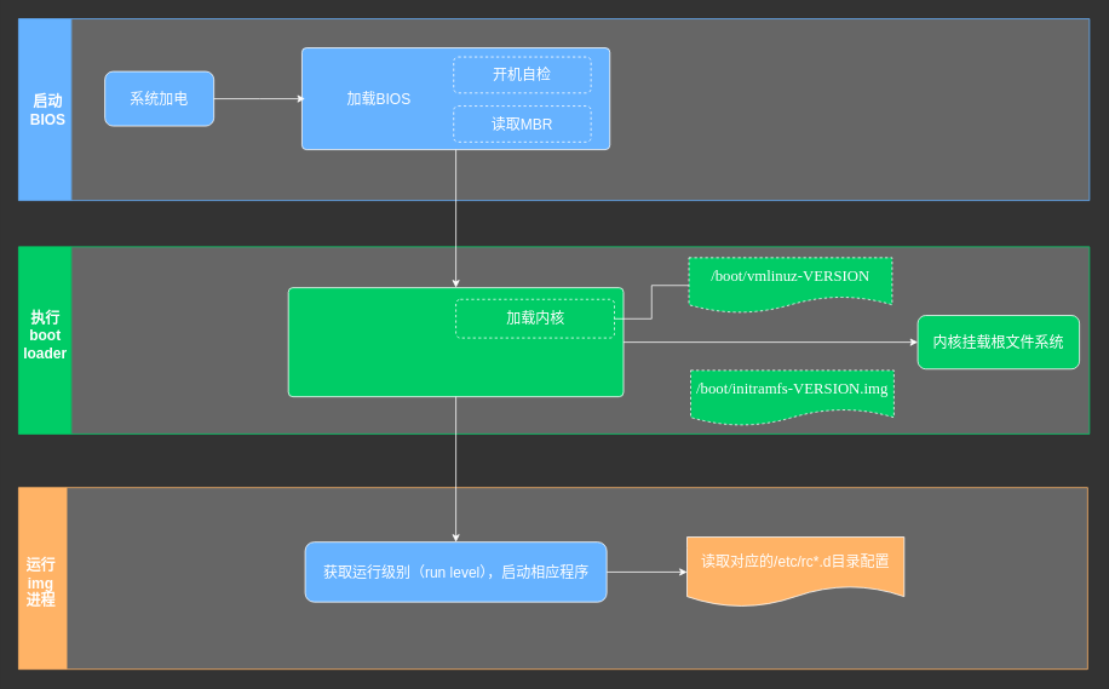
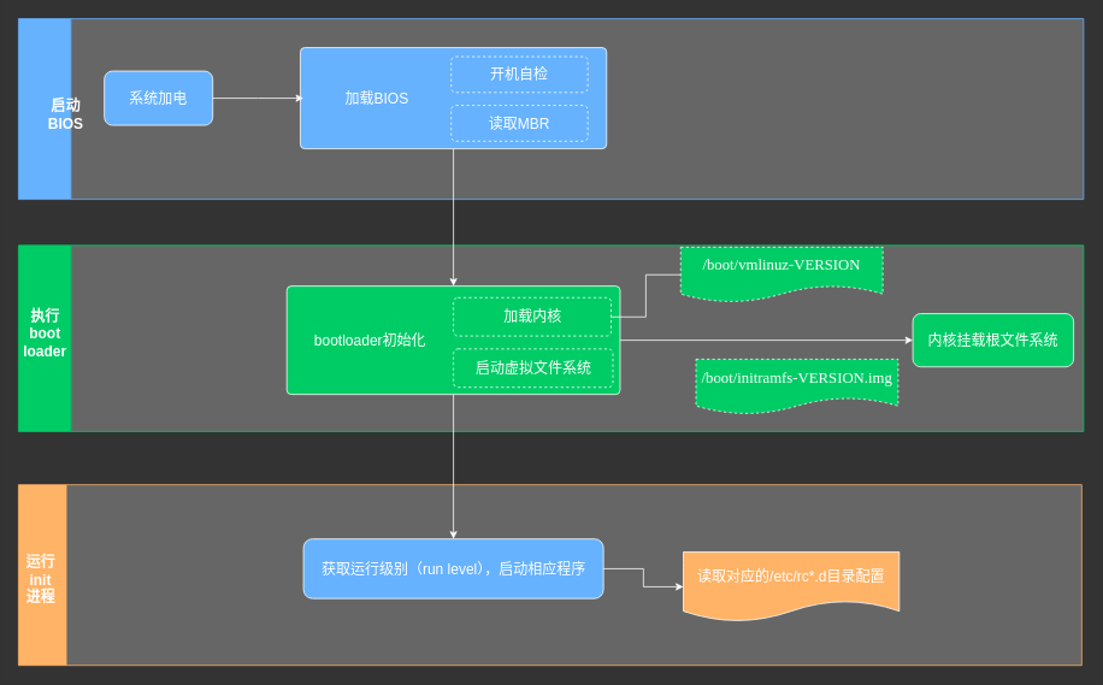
  <mxCell id="0" />
  <mxCell id="1" parent="0" />
  <mxCell id="2" value="未命名图层" parent="0" />
  <mxCell id="3" value="" style="swimlane;horizontal=0;startSize=58;fillColor=#66B2FF;strokeColor=#66B2FF;swimlaneFillColor=#666666;fontColor=#ffffff;" vertex="1" parent="2"><mxGeometry x="20" y="20" width="1179" height="200" as="geometry"><mxRectangle x="23" y="38" width="50" height="44" as="alternateBounds" /></mxGeometry></mxCell>
- <mxCell id="4" value="&lt;b&gt;启动&lt;br&gt;BIOS&lt;/b&gt;" style="text;html=1;align=center;verticalAlign=middle;resizable=0;points=[];autosize=1;fontSize=16;fontColor=#FFFFFF;" vertex="1" parent="3"><mxGeometry x="7" y="80" width="49" height="41" as="geometry" /></mxCell>
+ <mxCell id="4" value="&lt;b&gt;启动&lt;br&gt;BIOS&lt;/b&gt;" style="text;html=1;align=center;verticalAlign=middle;resizable=0;points=[];autosize=1;fontSize=16;fontColor=#FFFFFF;" vertex="1" parent="3"><mxGeometry x="27" y="85" width="49" height="41" as="geometry" /></mxCell>
  <mxCell id="5" value="系统加电" style="rounded=1;whiteSpace=wrap;html=1;fontSize=16;fontColor=#FFFFFF;strokeColor=#FFFFFF;fillColor=#66B2FF;" vertex="1" parent="3"><mxGeometry x="95" y="58" width="120" height="60" as="geometry" /></mxCell>
  <mxCell id="6" value="" style="rounded=1;absoluteArcSize=1;html=1;arcSize=10;fontSize=16;fontColor=#66B2FF;strokeColor=#FFFFFF;fillColor=#66B2FF;" vertex="1" parent="3"><mxGeometry x="312" y="32" width="339" height="112" as="geometry" /></mxCell>
  <mxCell id="7" value="&lt;font color=&quot;#ffffff&quot;&gt;&lt;span style=&quot;text-align: left&quot;&gt;加载&lt;/span&gt;&lt;span style=&quot;text-align: left&quot;&gt;BIOS&lt;/span&gt;&lt;/font&gt;" style="html=1;shape=mxgraph.er.anchor;whiteSpace=wrap;dashed=1;fontSize=16;fontColor=#66B2FF;strokeColor=#66B2FF;fillColor=default;" vertex="1" parent="6"><mxGeometry width="169.5" height="112" as="geometry" /></mxCell>
  <mxCell id="8" value="&lt;font color=&quot;#ffffff&quot;&gt;开机自检&lt;/font&gt;" style="rounded=1;absoluteArcSize=1;html=1;arcSize=10;whiteSpace=wrap;points=[];strokeColor=#FFFFFF;fillColor=#66B2FF;dashed=1;fontSize=16;fontColor=#ffffff;" vertex="1" parent="6"><mxGeometry x="166.996" y="9.996" width="151.201" height="39.631" as="geometry" /></mxCell>
  <mxCell id="9" value="&lt;span&gt;读取MBR&lt;/span&gt;" style="rounded=1;absoluteArcSize=1;html=1;arcSize=10;whiteSpace=wrap;points=[];dashed=1;fontSize=16;fillColor=#66B2FF;fontColor=#ffffff;strokeColor=#FFFFFF;" vertex="1" parent="6"><mxGeometry x="166.996" y="64.002" width="151.201" height="39.631" as="geometry" /></mxCell>
  <mxCell id="10" value="" style="swimlane;horizontal=0;startSize=58;fillColor=#00CC66;strokeColor=#00CC66;swimlaneFillColor=#666666;fontColor=#ffffff;" vertex="1" parent="2"><mxGeometry x="20" y="271" width="1179" height="206" as="geometry"><mxRectangle x="-39" y="21" width="50" height="44" as="alternateBounds" /></mxGeometry></mxCell>
  <mxCell id="11" value="&lt;b&gt;执行&lt;br&gt;boot&lt;br&gt;loader&lt;br&gt;&lt;/b&gt;" style="text;html=1;align=center;verticalAlign=middle;resizable=0;points=[];autosize=1;fontSize=16;fontColor=#FFFFFF;" vertex="1" parent="10"><mxGeometry y="68" width="58" height="59" as="geometry" /></mxCell>
  <mxCell id="12" style="edgeStyle=orthogonalEdgeStyle;rounded=0;orthogonalLoop=1;jettySize=auto;html=1;entryX=0;entryY=0.5;entryDx=0;entryDy=0;fontSize=16;fontColor=#FFFFFF;strokeColor=#FFFFFF;" edge="1" parent="10" source="13" target="20"><mxGeometry relative="1" as="geometry" /></mxCell>
  <mxCell id="13" value="" style="rounded=1;absoluteArcSize=1;html=1;arcSize=10;fontSize=16;fontColor=#66B2FF;strokeColor=#FFFFFF;fillColor=#00CC66;" vertex="1" parent="10"><mxGeometry x="297" y="45" width="369" height="120" as="geometry" /></mxCell>
+ <mxCell id="14" value="&lt;div style=&quot;text-align: left&quot;&gt;&lt;span style=&quot;color: rgb(255 , 255 , 255) ; text-align: center&quot;&gt;bootloader初始化&lt;/span&gt;&lt;br&gt;&lt;/div&gt;" style="html=1;shape=mxgraph.er.anchor;whiteSpace=wrap;dashed=1;fontSize=16;fontColor=#66B2FF;strokeColor=#66B2FF;fillColor=default;" vertex="1" parent="13"><mxGeometry width="184.5" height="120" as="geometry" /></mxCell>
  <mxCell id="15" value="&lt;font color=&quot;#ffffff&quot;&gt;加载内核&lt;/font&gt;" style="rounded=1;absoluteArcSize=1;html=1;arcSize=10;whiteSpace=wrap;points=[];strokeColor=#FFFFFF;fillColor=#00CC66;dashed=1;fontSize=16;fontColor=#ffffff;" vertex="1" parent="13"><mxGeometry x="184.5" y="12.85" width="174.5" height="42.46" as="geometry" /></mxCell>
- <mxCell id="17" value="&lt;span style=&quot;font-family: &amp;#34;vollkorn&amp;#34; , &amp;#34;palatino&amp;#34; , &amp;#34;times&amp;#34; ; font-size: 17px ; text-align: left ; word-spacing: 0.85px&quot;&gt;/boot/vmlinuz-VERSION&lt;/span&gt;" style="shape=document;whiteSpace=wrap;html=1;boundedLbl=1;dashed=1;fontFamily=Helvetica;fontSize=16;fontColor=#ffffff;align=center;strokeColor=#FFFFFF;fillColor=#00CC66;" vertex="1" parent="10"><mxGeometry x="738" y="12" width="223.75" height="60.92" as="geometry" /></mxCell>
+ <mxCell id="16" value="&lt;span&gt;启动虚拟文件系统&lt;/span&gt;" style="rounded=1;absoluteArcSize=1;html=1;arcSize=10;whiteSpace=wrap;points=[];dashed=1;fontSize=16;fillColor=#00CC66;fontColor=#ffffff;strokeColor=#FFFFFF;" vertex="1" parent="13"><mxGeometry x="184.5" y="69.64" width="176.5" height="42.46" as="geometry" /></mxCell>
+ <mxCell id="17" value="&lt;span style=&quot;font-family: &amp;#34;vollkorn&amp;#34; , &amp;#34;palatino&amp;#34; , &amp;#34;times&amp;#34; ; font-size: 17px ; text-align: left ; word-spacing: 0.85px&quot;&gt;/boot/vmlinuz-VERSION&lt;/span&gt;" style="shape=document;whiteSpace=wrap;html=1;boundedLbl=1;dashed=1;fontFamily=Helvetica;fontSize=16;fontColor=#ffffff;align=center;strokeColor=#FFFFFF;fillColor=#00CC66;" vertex="1" parent="10"><mxGeometry x="733" y="2" width="223.75" height="60.92" as="geometry" /></mxCell>
  <mxCell id="18" value="" style="edgeStyle=orthogonalEdgeStyle;rounded=0;orthogonalLoop=1;jettySize=auto;html=1;fontSize=16;fontColor=#FFFFFF;strokeColor=#FFFFFF;endArrow=none;" edge="1" parent="10" source="15" target="17"><mxGeometry relative="1" as="geometry" /></mxCell>
- <mxCell id="19" value="&lt;span style=&quot;font-family: &amp;#34;vollkorn&amp;#34; , &amp;#34;palatino&amp;#34; , &amp;#34;times&amp;#34; ; font-size: 17px ; text-align: left ; word-spacing: 0.85px&quot;&gt;/boot/initramfs-VERSION.img&lt;/span&gt;" style="shape=document;whiteSpace=wrap;html=1;boundedLbl=1;dashed=1;fontFamily=Helvetica;fontSize=16;fontColor=#ffffff;align=center;strokeColor=#FFFFFF;fillColor=#00CC66;" vertex="1" parent="10"><mxGeometry x="740" y="136" width="223.75" height="60.92" as="geometry" /></mxCell>
+ <mxCell id="19" value="&lt;span style=&quot;font-family: &amp;#34;vollkorn&amp;#34; , &amp;#34;palatino&amp;#34; , &amp;#34;times&amp;#34; ; font-size: 17px ; text-align: left ; word-spacing: 0.85px&quot;&gt;/boot/initramfs-VERSION.img&lt;/span&gt;" style="shape=document;whiteSpace=wrap;html=1;boundedLbl=1;dashed=1;fontFamily=Helvetica;fontSize=16;fontColor=#ffffff;align=center;strokeColor=#FFFFFF;fillColor=#00CC66;" vertex="1" parent="10"><mxGeometry x="750" y="126" width="223.75" height="60.92" as="geometry" /></mxCell>
  <mxCell id="20" value="内核挂载根文件系统" style="rounded=1;whiteSpace=wrap;html=1;fontSize=16;fontColor=#FFFFFF;strokeColor=#FFFFFF;fillColor=#00CC66;" vertex="1" parent="10"><mxGeometry x="990" y="75.5" width="178" height="59" as="geometry" /></mxCell>
  <mxCell id="21" style="edgeStyle=orthogonalEdgeStyle;rounded=0;orthogonalLoop=1;jettySize=auto;html=1;fontSize=16;fontColor=#FFFFFF;strokeColor=#FFFFFF;" edge="1" parent="2" source="5"><mxGeometry relative="1" as="geometry"><mxPoint x="335.412" y="108" as="targetPoint" /></mxGeometry></mxCell>
  <mxCell id="22" style="edgeStyle=orthogonalEdgeStyle;rounded=0;orthogonalLoop=1;jettySize=auto;html=1;fontSize=16;fontColor=#FFFFFF;strokeColor=#FFFFFF;" edge="1" parent="2" source="6" target="13"><mxGeometry relative="1" as="geometry" /></mxCell>
  <mxCell id="23" value="" style="swimlane;horizontal=0;startSize=53;fillColor=#FFB366;strokeColor=#FFB366;swimlaneFillColor=#666666;fontColor=#ffffff;" vertex="1" parent="2"><mxGeometry x="20" y="536" width="1177" height="200" as="geometry"><mxRectangle x="23" y="38" width="50" height="44" as="alternateBounds" /></mxGeometry></mxCell>
- <mxCell id="24" value="&lt;b&gt;运行&lt;br&gt;img&lt;br&gt;进程&lt;/b&gt;" style="text;html=1;align=center;verticalAlign=middle;resizable=0;points=[];autosize=1;fontSize=16;fontColor=#FFFFFF;" vertex="1" parent="23"><mxGeometry x="3" y="75" width="42" height="59" as="geometry" /></mxCell>
+ <mxCell id="24" value="&lt;b&gt;运行&lt;br&gt;init&lt;br&gt;进程&lt;/b&gt;" style="text;html=1;align=center;verticalAlign=middle;resizable=0;points=[];autosize=1;fontSize=16;fontColor=#FFFFFF;" vertex="1" parent="23"><mxGeometry x="3" y="75" width="42" height="59" as="geometry" /></mxCell>
  <mxCell id="25" style="edgeStyle=orthogonalEdgeStyle;rounded=0;orthogonalLoop=1;jettySize=auto;html=1;entryX=0;entryY=0.5;entryDx=0;entryDy=0;fontSize=16;fontColor=#FFFFFF;strokeColor=#FFFFFF;" edge="1" parent="23" source="26" target="27"><mxGeometry relative="1" as="geometry" /></mxCell>
  <mxCell id="26" value="获取运行级别（run level），启动相应程序" style="rounded=1;whiteSpace=wrap;html=1;fontSize=16;fontColor=#FFFFFF;strokeColor=#FFFFFF;fillColor=#66b2ff;" vertex="1" parent="23"><mxGeometry x="315.5" y="60" width="332" height="66" as="geometry" /></mxCell>
- <mxCell id="27" value="读取对应的/etc/rc*.d目录配置" style="shape=document;whiteSpace=wrap;html=1;boundedLbl=1;fontSize=16;fontColor=#FFFFFF;strokeColor=#FFFFFF;fillColor=#FFB366;" vertex="1" parent="23"><mxGeometry x="736" y="54.5" width="239" height="77" as="geometry" /></mxCell>
+ <mxCell id="27" value="读取对应的/etc/rc*.d目录配置" style="shape=document;whiteSpace=wrap;html=1;boundedLbl=1;fontSize=16;fontColor=#FFFFFF;strokeColor=#FFFFFF;fillColor=#FFB366;" vertex="1" parent="23"><mxGeometry x="736" y="74.5" width="239" height="77" as="geometry" /></mxCell>
  <mxCell id="28" style="edgeStyle=orthogonalEdgeStyle;rounded=0;orthogonalLoop=1;jettySize=auto;html=1;fontSize=16;fontColor=#FFFFFF;strokeColor=#FFFFFF;" edge="1" parent="2" source="13" target="26"><mxGeometry relative="1" as="geometry" /></mxCell>
